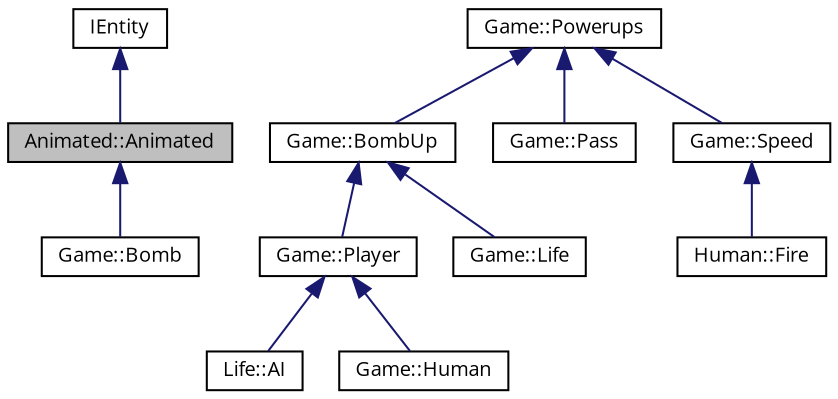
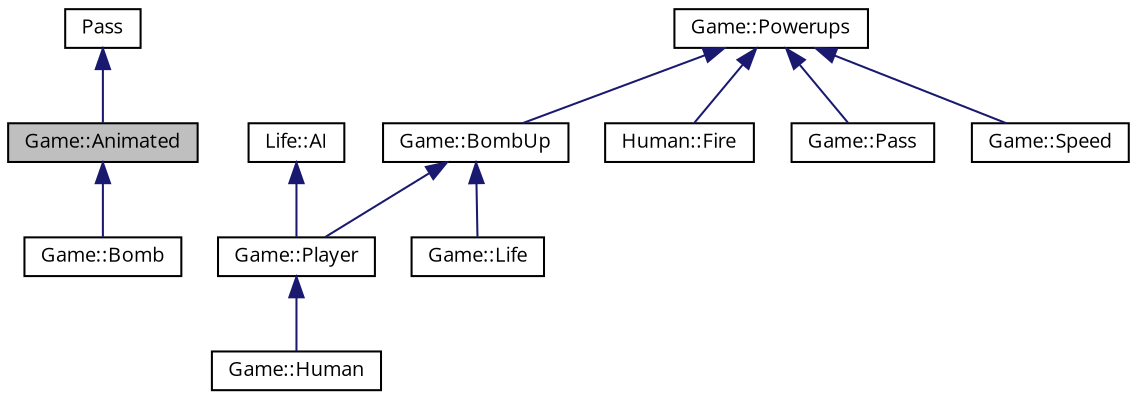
  digraph {
    fontname="Open Sans"
    node [color=black fillcolor=white fontname="Open Sans" fontsize=10 shape=record style=filled]
    edge [color=midnightblue dir=back fontname="Open Sans" fontsize=10 labelfontname=Helvetica labelfontsize=10 style=solid]
-   n1 [fillcolor=grey75 fontcolor=black height=0.2 label="Animated::Animated" width=0.4]
+   n1 [fillcolor=grey75 fontcolor=black height=0.2 label="Game::Animated" width=0.4]
    n2 [height=0.2 label="Game::Bomb" width=0.4]
    n3 [height=0.2 label="Game::Player" width=0.4]
    n4 [height=0.2 label="Life::AI" width=0.4]
    n5 [height=0.2 label="Game::Human" width=0.4]
    n6 [height=0.2 label="Game::Powerups" width=0.4]
    n7 [height=0.2 label="Game::BombUp" width=0.4]
    n8 [height=0.2 label="Human::Fire" width=0.4]
    n9 [height=0.2 label="Game::Pass" width=0.4]
    n10 [height=0.2 label="Game::Speed" width=0.4]
-   n11 [height=0.2 label=IEntity width=0.4]
+   n11 [height=0.2 label=Pass width=0.4]
    n12 [height=0.2 label="Game::Life" width=0.4]
    n1 -> n2
-   n3 -> n4
+   n4 -> n3
    n3 -> n5
    n6 -> n7
-   n10 -> n8
+   n6 -> n8
    n6 -> n9
    n6 -> n10
    n7 -> n3
    n7 -> n12
    n11 -> n1
  }
